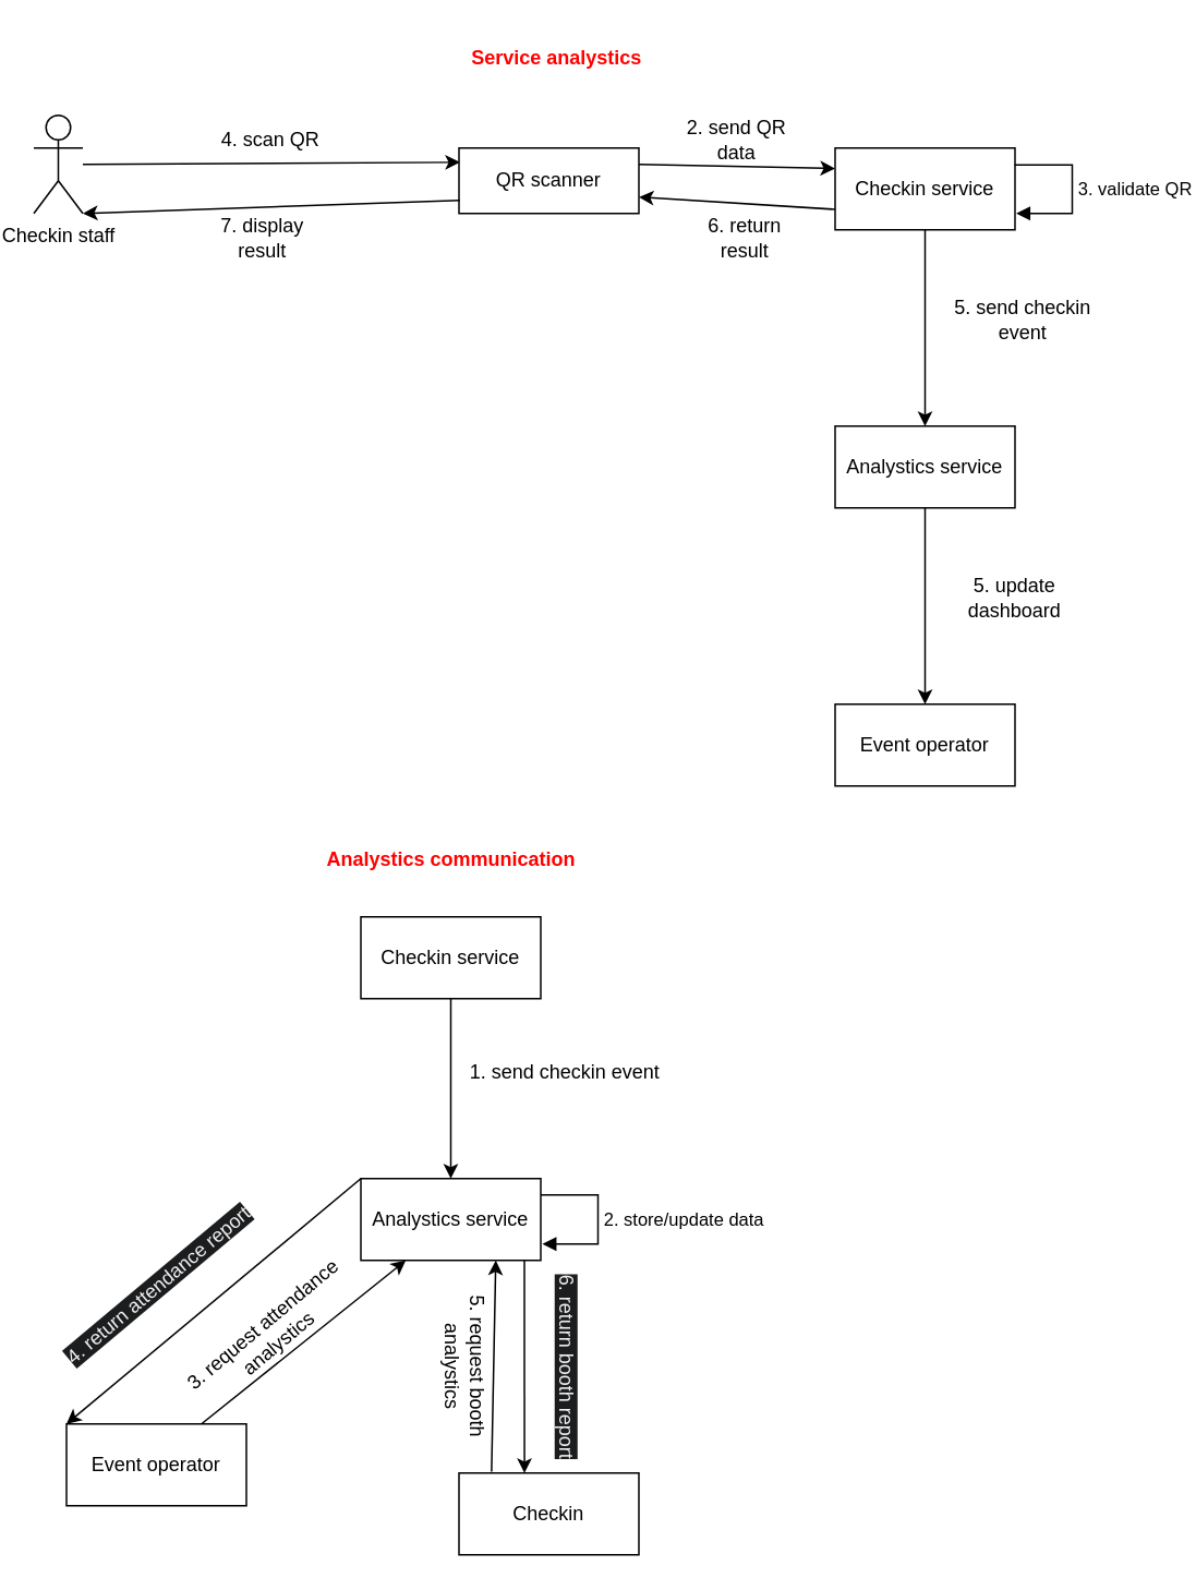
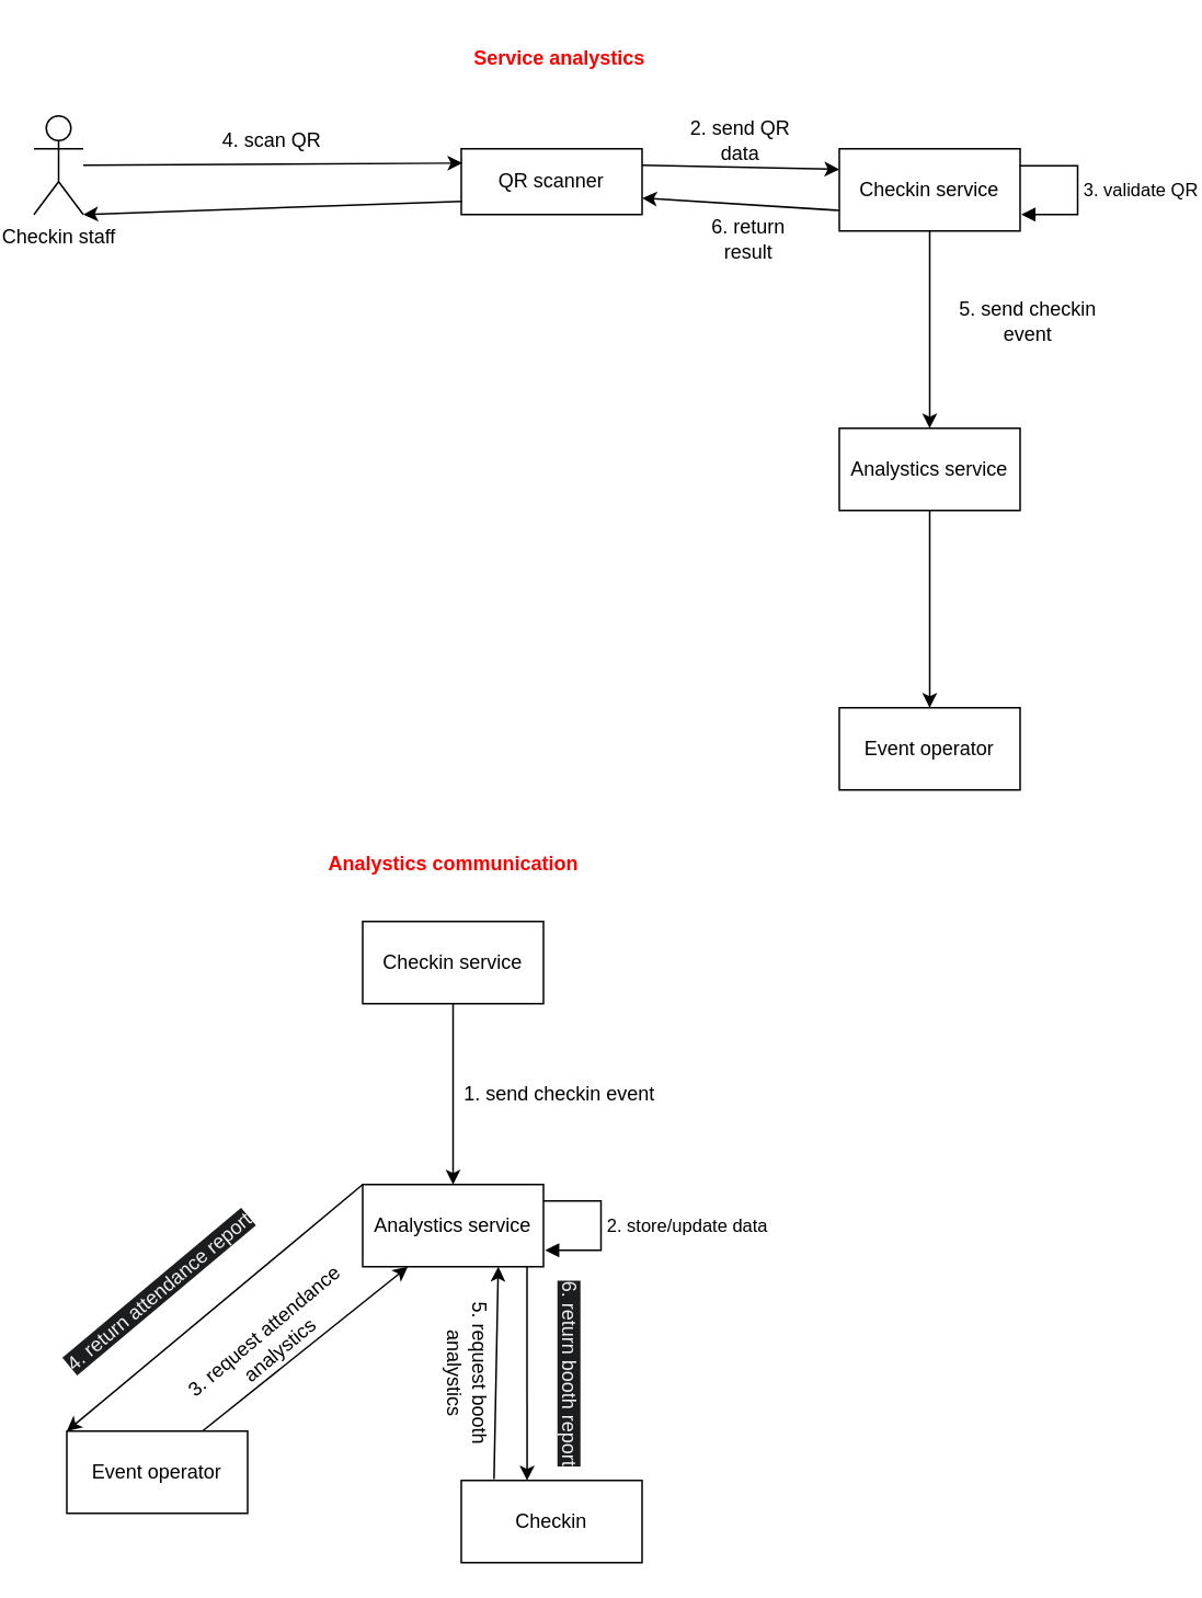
  <mxCell id="0" />
  <mxCell id="1" parent="0" />
  <mxCell id="2" value="Checkin staff" style="shape=umlActor;verticalLabelPosition=bottom;verticalAlign=top;html=1;" parent="1" vertex="1"><mxGeometry x="20" y="70" width="30" height="60" as="geometry" /></mxCell>
  <mxCell id="3" value="QR scanner" style="html=1;whiteSpace=wrap;" parent="1" vertex="1"><mxGeometry x="280" y="90" width="110" height="40" as="geometry" /></mxCell>
  <mxCell id="4" value="Checkin service" style="html=1;whiteSpace=wrap;" parent="1" vertex="1"><mxGeometry x="510" y="90" width="110" height="50" as="geometry" /></mxCell>
  <mxCell id="5" value="Analystics service" style="html=1;whiteSpace=wrap;" parent="1" vertex="1"><mxGeometry x="510" y="260" width="110" height="50" as="geometry" /></mxCell>
  <mxCell id="6" value="Event operator" style="html=1;whiteSpace=wrap;" parent="1" vertex="1"><mxGeometry x="510" y="430" width="110" height="50" as="geometry" /></mxCell>
  <mxCell id="7" value="4. scan QR" style="text;strokeColor=none;align=center;fillColor=none;html=1;verticalAlign=middle;whiteSpace=wrap;rounded=0;" parent="1" vertex="1"><mxGeometry x="120" y="70" width="90" height="30" as="geometry" /></mxCell>
- <mxCell id="8" value="7. display result" style="text;strokeColor=none;align=center;fillColor=none;html=1;verticalAlign=middle;whiteSpace=wrap;rounded=0;" parent="1" vertex="1"><mxGeometry x="120" y="130" width="80" height="30" as="geometry" /></mxCell>
  <mxCell id="9" value="" style="endArrow=classic;html=1;rounded=0;entryX=0.006;entryY=0.218;entryDx=0;entryDy=0;entryPerimeter=0;" parent="1" source="2" target="3" edge="1"><mxGeometry width="50" height="50" relative="1" as="geometry"><mxPoint x="60" y="100" as="sourcePoint" /><mxPoint x="180" y="40" as="targetPoint" /></mxGeometry></mxCell>
  <mxCell id="10" value="" style="endArrow=classic;html=1;rounded=0;exitX=0.004;exitY=0.799;exitDx=0;exitDy=0;entryX=1;entryY=1;entryDx=0;entryDy=0;entryPerimeter=0;exitPerimeter=0;" parent="1" source="3" target="2" edge="1"><mxGeometry width="50" height="50" relative="1" as="geometry"><mxPoint x="90" y="170" as="sourcePoint" /><mxPoint x="140" y="120" as="targetPoint" /></mxGeometry></mxCell>
  <mxCell id="11" value="" style="endArrow=classic;html=1;rounded=0;entryX=0;entryY=0.25;entryDx=0;entryDy=0;exitX=1;exitY=0.25;exitDx=0;exitDy=0;" parent="1" source="3" target="4" edge="1"><mxGeometry width="50" height="50" relative="1" as="geometry"><mxPoint x="420" y="130" as="sourcePoint" /><mxPoint x="470" y="80" as="targetPoint" /></mxGeometry></mxCell>
  <mxCell id="12" value="" style="endArrow=classic;html=1;rounded=0;entryX=1;entryY=0.75;entryDx=0;entryDy=0;exitX=0;exitY=0.75;exitDx=0;exitDy=0;" parent="1" source="4" target="3" edge="1"><mxGeometry width="50" height="50" relative="1" as="geometry"><mxPoint x="430" y="180" as="sourcePoint" /><mxPoint x="480" y="130" as="targetPoint" /></mxGeometry></mxCell>
  <mxCell id="13" value="2. send QR data" style="text;strokeColor=none;align=center;fillColor=none;html=1;verticalAlign=middle;whiteSpace=wrap;rounded=0;" parent="1" vertex="1"><mxGeometry x="410" y="70" width="80" height="30" as="geometry" /></mxCell>
  <mxCell id="14" value="6. return result" style="text;strokeColor=none;align=center;fillColor=none;html=1;verticalAlign=middle;whiteSpace=wrap;rounded=0;" parent="1" vertex="1"><mxGeometry x="420" y="130" width="70" height="30" as="geometry" /></mxCell>
  <mxCell id="15" value="3. validate QR" style="html=1;align=left;spacingLeft=2;endArrow=block;rounded=0;edgeStyle=orthogonalEdgeStyle;curved=0;rounded=0;exitX=0.998;exitY=0.208;exitDx=0;exitDy=0;exitPerimeter=0;entryX=1.007;entryY=0.799;entryDx=0;entryDy=0;entryPerimeter=0;" parent="1" source="4" target="4" edge="1"><mxGeometry relative="1" as="geometry"><mxPoint x="630" y="100" as="sourcePoint" /><Array as="points"><mxPoint x="655" y="100" /><mxPoint x="655" y="130" /></Array><mxPoint x="630" y="130" as="targetPoint" /></mxGeometry></mxCell>
  <mxCell id="16" value="" style="endArrow=classic;html=1;rounded=0;entryX=0.5;entryY=0;entryDx=0;entryDy=0;exitX=0.5;exitY=1;exitDx=0;exitDy=0;" parent="1" source="4" target="5" edge="1"><mxGeometry width="50" height="50" relative="1" as="geometry"><mxPoint x="500" y="240" as="sourcePoint" /><mxPoint x="550" y="190" as="targetPoint" /></mxGeometry></mxCell>
  <mxCell id="17" value="5. send checkin event" style="text;strokeColor=none;align=center;fillColor=none;html=1;verticalAlign=middle;whiteSpace=wrap;rounded=0;" parent="1" vertex="1"><mxGeometry x="570" y="180" width="110" height="30" as="geometry" /></mxCell>
  <mxCell id="18" value="" style="endArrow=classic;html=1;rounded=0;entryX=0.5;entryY=0;entryDx=0;entryDy=0;exitX=0.5;exitY=1;exitDx=0;exitDy=0;" parent="1" source="5" target="6" edge="1"><mxGeometry width="50" height="50" relative="1" as="geometry"><mxPoint x="564.62" y="320" as="sourcePoint" /><mxPoint x="564.62" y="440" as="targetPoint" /></mxGeometry></mxCell>
- <mxCell id="19" value="5. update dashboard" style="text;strokeColor=none;align=center;fillColor=none;html=1;verticalAlign=middle;whiteSpace=wrap;rounded=0;" parent="1" vertex="1"><mxGeometry x="570" y="350" width="100" height="30" as="geometry" /></mxCell>
  <mxCell id="20" value="Checkin service" style="html=1;whiteSpace=wrap;" parent="1" vertex="1"><mxGeometry x="220" y="560" width="110" height="50" as="geometry" /></mxCell>
  <mxCell id="21" value="Analystics service" style="html=1;whiteSpace=wrap;" parent="1" vertex="1"><mxGeometry x="220" y="720" width="110" height="50" as="geometry" /></mxCell>
  <mxCell id="22" value="" style="endArrow=classic;html=1;rounded=0;entryX=0.5;entryY=0;entryDx=0;entryDy=0;exitX=0.5;exitY=1;exitDx=0;exitDy=0;" parent="1" source="20" target="21" edge="1"><mxGeometry width="50" height="50" relative="1" as="geometry"><mxPoint x="180" y="690" as="sourcePoint" /><mxPoint x="230" y="640" as="targetPoint" /></mxGeometry></mxCell>
- <mxCell id="23" value="1. send checkin event" style="text;strokeColor=none;align=center;fillColor=none;html=1;verticalAlign=middle;whiteSpace=wrap;rounded=0;" parent="1" vertex="1"><mxGeometry x="285" y="640" width="120" height="30" as="geometry" /></mxCell>
+ <mxCell id="23" value="1. send checkin event" style="text;strokeColor=none;align=center;fillColor=none;html=1;verticalAlign=middle;whiteSpace=wrap;rounded=0;" parent="1" vertex="1"><mxGeometry x="280" y="650" width="120" height="30" as="geometry" /></mxCell>
  <mxCell id="24" value="Event operator" style="html=1;whiteSpace=wrap;" parent="1" vertex="1"><mxGeometry x="40" y="870" width="110" height="50" as="geometry" /></mxCell>
  <mxCell id="25" value="Checkin" style="html=1;whiteSpace=wrap;" parent="1" vertex="1"><mxGeometry x="280" y="900" width="110" height="50" as="geometry" /></mxCell>
  <mxCell id="26" value="2. store/update data" style="html=1;align=left;spacingLeft=2;endArrow=block;rounded=0;edgeStyle=orthogonalEdgeStyle;curved=0;rounded=0;exitX=0.998;exitY=0.208;exitDx=0;exitDy=0;exitPerimeter=0;entryX=1.007;entryY=0.799;entryDx=0;entryDy=0;entryPerimeter=0;" parent="1" edge="1"><mxGeometry relative="1" as="geometry"><mxPoint x="330" y="730" as="sourcePoint" /><Array as="points"><mxPoint x="365" y="730" /><mxPoint x="365" y="760" /></Array><mxPoint x="331" y="760" as="targetPoint" /></mxGeometry></mxCell>
  <mxCell id="27" value="" style="endArrow=classic;html=1;rounded=0;entryX=0.25;entryY=1;entryDx=0;entryDy=0;exitX=0.75;exitY=0;exitDx=0;exitDy=0;" parent="1" source="24" target="21" edge="1"><mxGeometry width="50" height="50" relative="1" as="geometry"><mxPoint x="140" y="860" as="sourcePoint" /><mxPoint x="190" y="810" as="targetPoint" /></mxGeometry></mxCell>
  <mxCell id="28" value="3. request attendance analystics" style="text;strokeColor=none;align=center;fillColor=none;html=1;verticalAlign=middle;whiteSpace=wrap;rounded=0;rotation=-40;" parent="1" vertex="1"><mxGeometry x="95" y="800" width="140" height="30" as="geometry" /></mxCell>
  <mxCell id="29" value="" style="endArrow=classic;html=1;rounded=0;entryX=0;entryY=0;entryDx=0;entryDy=0;exitX=0;exitY=0;exitDx=0;exitDy=0;" parent="1" source="21" target="24" edge="1"><mxGeometry width="50" height="50" relative="1" as="geometry"><mxPoint x="40" y="750" as="sourcePoint" /><mxPoint x="90" y="700" as="targetPoint" /></mxGeometry></mxCell>
  <mxCell id="30" value="&lt;span style=&quot;color: rgb(240, 240, 240); font-family: Helvetica; font-size: 12px; font-style: normal; font-variant-ligatures: normal; font-variant-caps: normal; font-weight: 400; letter-spacing: normal; orphans: 2; text-align: center; text-indent: 0px; text-transform: none; widows: 2; word-spacing: 0px; -webkit-text-stroke-width: 0px; white-space: normal; background-color: rgb(27, 29, 30); text-decoration-thickness: initial; text-decoration-style: initial; text-decoration-color: initial; display: inline !important; float: none;&quot;&gt;4. return attendance report&lt;/span&gt;" style="text;whiteSpace=wrap;html=1;rotation=-40;" parent="1" vertex="1"><mxGeometry x="20" y="750" width="210" height="40" as="geometry" /></mxCell>
  <mxCell id="31" value="" style="endArrow=classic;html=1;rounded=0;entryX=0.75;entryY=1;entryDx=0;entryDy=0;exitX=0.181;exitY=-0.017;exitDx=0;exitDy=0;exitPerimeter=0;" parent="1" source="25" target="21" edge="1"><mxGeometry width="50" height="50" relative="1" as="geometry"><mxPoint x="300" y="890" as="sourcePoint" /><mxPoint x="350" y="840" as="targetPoint" /></mxGeometry></mxCell>
  <mxCell id="32" value="5. request booth analystics" style="text;strokeColor=none;align=center;fillColor=none;html=1;verticalAlign=middle;whiteSpace=wrap;rounded=0;rotation=90;" parent="1" vertex="1"><mxGeometry x="230" y="820" width="107.99" height="30" as="geometry" /></mxCell>
  <mxCell id="33" value="" style="endArrow=classic;html=1;rounded=0;exitX=0.909;exitY=1;exitDx=0;exitDy=0;exitPerimeter=0;entryX=0.364;entryY=0;entryDx=0;entryDy=0;entryPerimeter=0;" parent="1" source="21" target="25" edge="1"><mxGeometry width="50" height="50" relative="1" as="geometry"><mxPoint x="370" y="870" as="sourcePoint" /><mxPoint x="420" y="820" as="targetPoint" /></mxGeometry></mxCell>
  <mxCell id="34" value="&lt;span style=&quot;color: rgb(240, 240, 240); font-family: Helvetica; font-size: 12px; font-style: normal; font-variant-ligatures: normal; font-variant-caps: normal; font-weight: 400; letter-spacing: normal; orphans: 2; text-indent: 0px; text-transform: none; widows: 2; word-spacing: 0px; -webkit-text-stroke-width: 0px; white-space: normal; background-color: rgb(27, 29, 30); text-decoration-thickness: initial; text-decoration-style: initial; text-decoration-color: initial; float: none; display: inline !important;&quot;&gt;6. return booth report&lt;/span&gt;" style="text;whiteSpace=wrap;html=1;rotation=90;align=center;" parent="1" vertex="1"><mxGeometry x="277.5" y="815" width="125" height="40" as="geometry" /></mxCell>
  <mxCell id="35" value="&lt;font color=&quot;#ff0000&quot;&gt;&lt;b&gt;Service analystics&lt;/b&gt;&lt;/font&gt;" style="text;strokeColor=none;align=center;fillColor=none;html=1;verticalAlign=middle;whiteSpace=wrap;rounded=0;" vertex="1" parent="1"><mxGeometry x="270" y="20" width="140" height="30" as="geometry" /></mxCell>
  <mxCell id="36" value="&lt;font color=&quot;#ff0000&quot;&gt;&lt;b&gt;Analystics communication&lt;/b&gt;&lt;/font&gt;" style="text;strokeColor=none;align=center;fillColor=none;html=1;verticalAlign=middle;whiteSpace=wrap;rounded=0;" vertex="1" parent="1"><mxGeometry x="192.5" y="510" width="165" height="30" as="geometry" /></mxCell>
